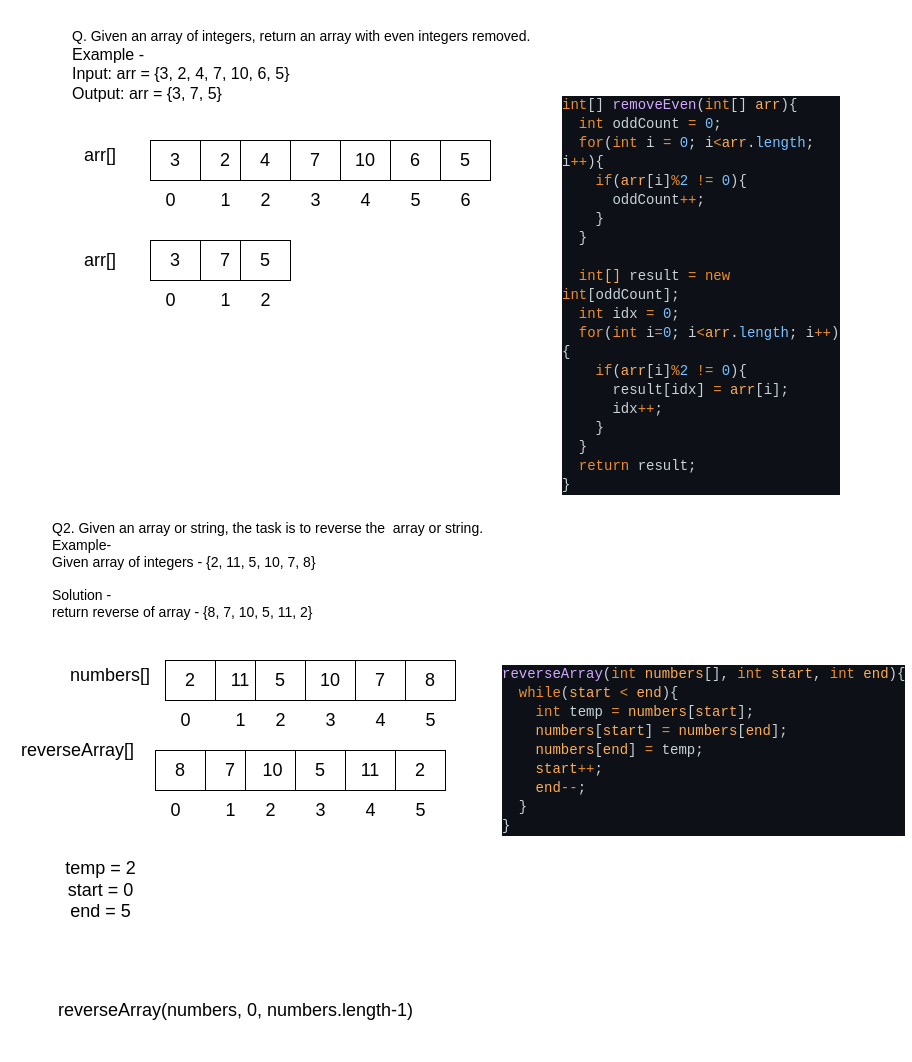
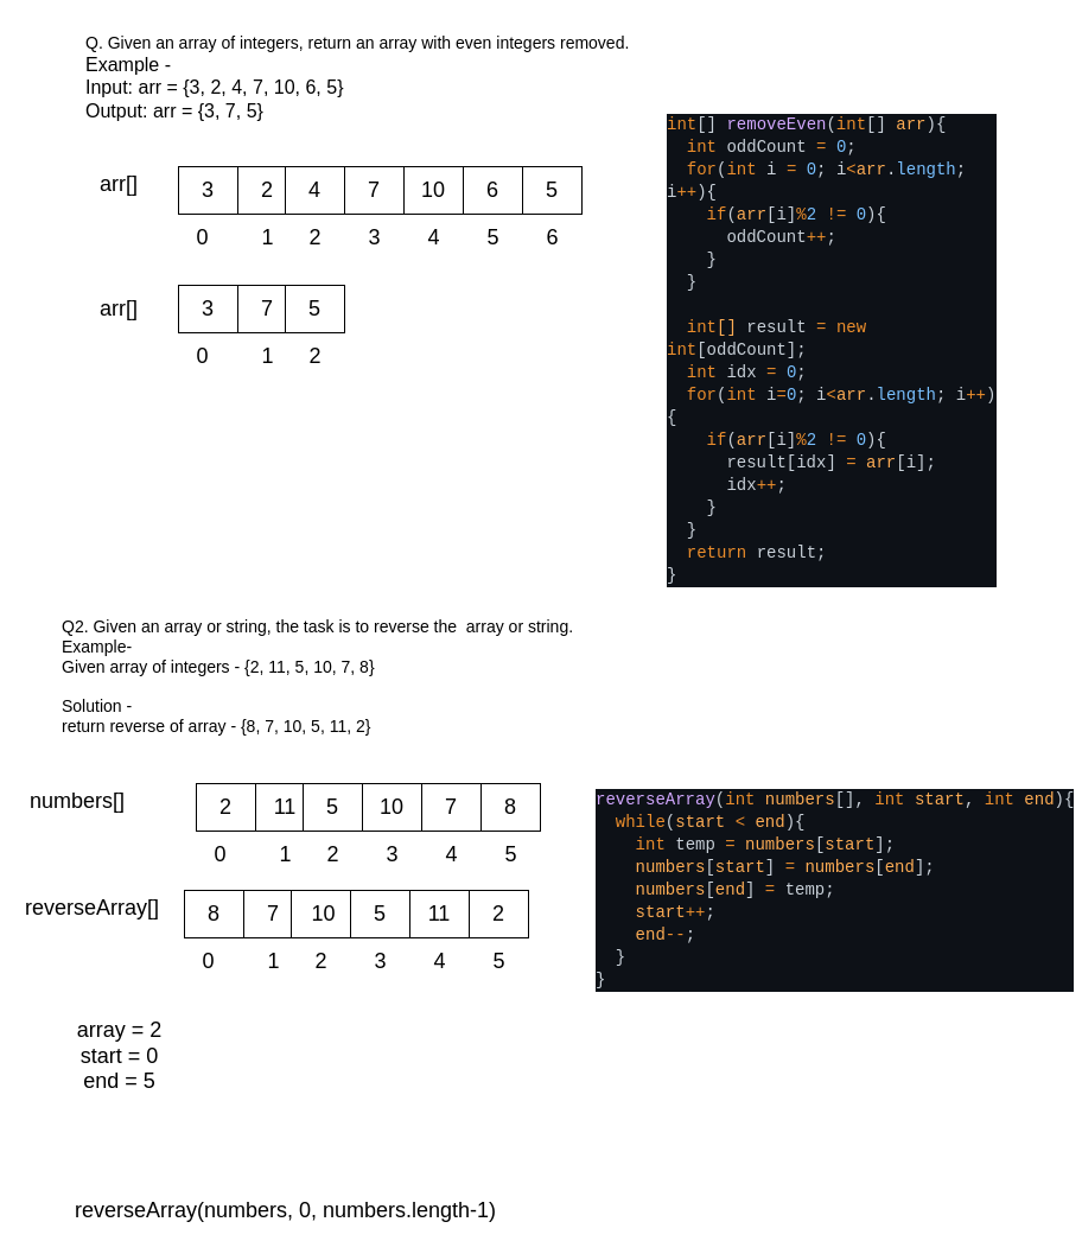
  <mxCell id="0" />
  <mxCell id="1" parent="0" />
  <mxCell id="2" value="&lt;div style=&quot;&quot;&gt;&lt;span style=&quot;background-color: initial;&quot;&gt;&lt;font style=&quot;font-size: 14px;&quot;&gt;Q. Given an array of integers, return an array with even integers removed.&lt;/font&gt;&lt;/span&gt;&lt;/div&gt;&lt;div style=&quot;&quot;&gt;&lt;span style=&quot;background-color: initial;&quot;&gt;&lt;font size=&quot;3&quot;&gt;Example -&amp;nbsp;&lt;/font&gt;&lt;/span&gt;&lt;/div&gt;&lt;div style=&quot;&quot;&gt;&lt;span style=&quot;background-color: initial;&quot;&gt;&lt;font size=&quot;3&quot;&gt;Input: arr = {3, 2, 4, 7, 10, 6, 5}&lt;/font&gt;&lt;/span&gt;&lt;/div&gt;&lt;div style=&quot;&quot;&gt;&lt;span style=&quot;background-color: initial;&quot;&gt;&lt;font size=&quot;3&quot;&gt;Output: arr = {3, 7, 5}&lt;/font&gt;&lt;/span&gt;&lt;/div&gt;" style="text;html=1;strokeColor=none;fillColor=none;align=left;verticalAlign=middle;whiteSpace=wrap;rounded=0;" parent="1" vertex="1"><mxGeometry x="70" y="20" width="750" height="90" as="geometry" /></mxCell>
  <mxCell id="3" value="&lt;div style=&quot;color: rgb(201, 209, 217); background-color: rgb(13, 17, 23); font-family: Consolas, &amp;quot;Courier New&amp;quot;, monospace; font-size: 14px; line-height: 19px;&quot;&gt;&lt;div&gt;&lt;span style=&quot;color: #ec8e2c;&quot;&gt;int&lt;/span&gt;[] &lt;span style=&quot;color: #d2a8ff;&quot;&gt;removeEven&lt;/span&gt;(&lt;span style=&quot;color: #ec8e2c;&quot;&gt;int&lt;/span&gt;[] &lt;span style=&quot;color: #fdac54;&quot;&gt;arr&lt;/span&gt;){&lt;/div&gt;&lt;div&gt;&amp;nbsp; &lt;span style=&quot;color: #ec8e2c;&quot;&gt;int&lt;/span&gt;&lt;span style=&quot;color: #fdac54;&quot;&gt; &lt;/span&gt;oddCount&lt;span style=&quot;color: #fdac54;&quot;&gt; &lt;/span&gt;&lt;span style=&quot;color: #ec8e2c;&quot;&gt;=&lt;/span&gt; &lt;span style=&quot;color: #79c0ff;&quot;&gt;0&lt;/span&gt;;&lt;/div&gt;&lt;div&gt;&amp;nbsp; &lt;span style=&quot;color: #ec8e2c;&quot;&gt;for&lt;/span&gt;(&lt;span style=&quot;color: #ec8e2c;&quot;&gt;int&lt;/span&gt;&lt;span style=&quot;color: #fdac54;&quot;&gt; &lt;/span&gt;i&lt;span style=&quot;color: #fdac54;&quot;&gt; &lt;/span&gt;&lt;span style=&quot;color: #ec8e2c;&quot;&gt;=&lt;/span&gt; &lt;span style=&quot;color: #79c0ff;&quot;&gt;0&lt;/span&gt;; i&lt;span style=&quot;color: #ec8e2c;&quot;&gt;&amp;lt;&lt;/span&gt;&lt;span style=&quot;color: #fdac54;&quot;&gt;arr&lt;/span&gt;.&lt;span style=&quot;color: #79c0ff;&quot;&gt;length&lt;/span&gt;; i&lt;span style=&quot;color: #ec8e2c;&quot;&gt;++&lt;/span&gt;){&lt;/div&gt;&lt;div&gt;&amp;nbsp; &amp;nbsp; &lt;span style=&quot;color: #ec8e2c;&quot;&gt;if&lt;/span&gt;(&lt;span style=&quot;color: #fdac54;&quot;&gt;arr&lt;/span&gt;[i]&lt;span style=&quot;color: #ec8e2c;&quot;&gt;%&lt;/span&gt;&lt;span style=&quot;color: #79c0ff;&quot;&gt;2&lt;/span&gt; &lt;span style=&quot;color: #ec8e2c;&quot;&gt;!=&lt;/span&gt; &lt;span style=&quot;color: #79c0ff;&quot;&gt;0&lt;/span&gt;){&lt;/div&gt;&lt;div&gt;&amp;nbsp; &amp;nbsp; &amp;nbsp; oddCount&lt;span style=&quot;color: #ec8e2c;&quot;&gt;++&lt;/span&gt;;&lt;/div&gt;&lt;div&gt;&amp;nbsp; &amp;nbsp; }&lt;/div&gt;&lt;div&gt;&amp;nbsp; }&lt;/div&gt;&lt;br&gt;&lt;div&gt;&amp;nbsp; &lt;span style=&quot;color: #ec8e2c;&quot;&gt;int&lt;/span&gt;&lt;span style=&quot;color: #fdac54;&quot;&gt;[] &lt;/span&gt;result&lt;span style=&quot;color: #fdac54;&quot;&gt; &lt;/span&gt;&lt;span style=&quot;color: #ec8e2c;&quot;&gt;=&lt;/span&gt; &lt;span style=&quot;color: #ec8e2c;&quot;&gt;new&lt;/span&gt; &lt;span style=&quot;color: #ec8e2c;&quot;&gt;int&lt;/span&gt;[oddCount];&lt;/div&gt;&lt;div&gt;&amp;nbsp; &lt;span style=&quot;color: #ec8e2c;&quot;&gt;int&lt;/span&gt;&lt;span style=&quot;color: #fdac54;&quot;&gt; &lt;/span&gt;idx&lt;span style=&quot;color: #fdac54;&quot;&gt; &lt;/span&gt;&lt;span style=&quot;color: #ec8e2c;&quot;&gt;=&lt;/span&gt; &lt;span style=&quot;color: #79c0ff;&quot;&gt;0&lt;/span&gt;;&lt;/div&gt;&lt;div&gt;&amp;nbsp; &lt;span style=&quot;color: #ec8e2c;&quot;&gt;for&lt;/span&gt;(&lt;span style=&quot;color: #ec8e2c;&quot;&gt;int&lt;/span&gt;&lt;span style=&quot;color: #fdac54;&quot;&gt; &lt;/span&gt;i&lt;span style=&quot;color: #ec8e2c;&quot;&gt;=&lt;/span&gt;&lt;span style=&quot;color: #79c0ff;&quot;&gt;0&lt;/span&gt;; i&lt;span style=&quot;color: #ec8e2c;&quot;&gt;&amp;lt;&lt;/span&gt;&lt;span style=&quot;color: #fdac54;&quot;&gt;arr&lt;/span&gt;.&lt;span style=&quot;color: #79c0ff;&quot;&gt;length&lt;/span&gt;; i&lt;span style=&quot;color: #ec8e2c;&quot;&gt;++&lt;/span&gt;){&lt;/div&gt;&lt;div&gt;&amp;nbsp; &amp;nbsp; &lt;span style=&quot;color: #ec8e2c;&quot;&gt;if&lt;/span&gt;(&lt;span style=&quot;color: #fdac54;&quot;&gt;arr&lt;/span&gt;[i]&lt;span style=&quot;color: #ec8e2c;&quot;&gt;%&lt;/span&gt;&lt;span style=&quot;color: #79c0ff;&quot;&gt;2&lt;/span&gt; &lt;span style=&quot;color: #ec8e2c;&quot;&gt;!=&lt;/span&gt; &lt;span style=&quot;color: #79c0ff;&quot;&gt;0&lt;/span&gt;){&lt;/div&gt;&lt;div&gt;&amp;nbsp; &amp;nbsp; &amp;nbsp; result[idx] &lt;span style=&quot;color: #ec8e2c;&quot;&gt;=&lt;/span&gt; &lt;span style=&quot;color: #fdac54;&quot;&gt;arr&lt;/span&gt;[i];&lt;/div&gt;&lt;div&gt;&amp;nbsp; &amp;nbsp; &amp;nbsp; idx&lt;span style=&quot;color: #ec8e2c;&quot;&gt;++&lt;/span&gt;;&lt;/div&gt;&lt;div&gt;&amp;nbsp; &amp;nbsp; }&lt;/div&gt;&lt;div&gt;&amp;nbsp; }&lt;/div&gt;&lt;div&gt;&amp;nbsp; &lt;span style=&quot;color: #ec8e2c;&quot;&gt;return&lt;/span&gt; result;&lt;/div&gt;&lt;div&gt;}&lt;/div&gt;&lt;/div&gt;" style="text;html=1;strokeColor=none;fillColor=none;align=left;verticalAlign=middle;whiteSpace=wrap;rounded=0;" vertex="1" parent="1"><mxGeometry x="560" y="120" width="280" height="350" as="geometry" /></mxCell>
  <mxCell id="4" value="&lt;font style=&quot;font-size: 18px;&quot;&gt;arr[]&lt;/font&gt;" style="text;html=1;strokeColor=none;fillColor=none;align=center;verticalAlign=middle;whiteSpace=wrap;rounded=0;" vertex="1" parent="1"><mxGeometry x="70" y="140" width="60" height="30" as="geometry" /></mxCell>
  <mxCell id="5" value="3" style="rounded=0;whiteSpace=wrap;html=1;fontSize=18;" vertex="1" parent="1"><mxGeometry x="150" y="140" width="50" height="40" as="geometry" /></mxCell>
  <mxCell id="6" value="2" style="rounded=0;whiteSpace=wrap;html=1;fontSize=18;" vertex="1" parent="1"><mxGeometry x="200" y="140" width="50" height="40" as="geometry" /></mxCell>
  <mxCell id="7" value="4" style="rounded=0;whiteSpace=wrap;html=1;fontSize=18;" vertex="1" parent="1"><mxGeometry x="240" y="140" width="50" height="40" as="geometry" /></mxCell>
  <mxCell id="8" value="7" style="rounded=0;whiteSpace=wrap;html=1;fontSize=18;" vertex="1" parent="1"><mxGeometry x="290" y="140" width="50" height="40" as="geometry" /></mxCell>
  <mxCell id="9" value="10" style="rounded=0;whiteSpace=wrap;html=1;fontSize=18;" vertex="1" parent="1"><mxGeometry x="340" y="140" width="50" height="40" as="geometry" /></mxCell>
  <mxCell id="10" value="6" style="rounded=0;whiteSpace=wrap;html=1;fontSize=18;" vertex="1" parent="1"><mxGeometry x="390" y="140" width="50" height="40" as="geometry" /></mxCell>
  <mxCell id="11" value="5" style="rounded=0;whiteSpace=wrap;html=1;fontSize=18;" vertex="1" parent="1"><mxGeometry x="440" y="140" width="50" height="40" as="geometry" /></mxCell>
  <mxCell id="12" value="0" style="text;html=1;align=center;verticalAlign=middle;resizable=0;points=[];autosize=1;strokeColor=none;fillColor=none;fontSize=18;" vertex="1" parent="1"><mxGeometry x="155" y="180" width="30" height="40" as="geometry" /></mxCell>
  <mxCell id="13" value="1" style="text;html=1;align=center;verticalAlign=middle;resizable=0;points=[];autosize=1;strokeColor=none;fillColor=none;fontSize=18;" vertex="1" parent="1"><mxGeometry x="210" y="180" width="30" height="40" as="geometry" /></mxCell>
  <mxCell id="14" value="2" style="text;html=1;align=center;verticalAlign=middle;resizable=0;points=[];autosize=1;strokeColor=none;fillColor=none;fontSize=18;" vertex="1" parent="1"><mxGeometry x="250" y="180" width="30" height="40" as="geometry" /></mxCell>
  <mxCell id="15" value="3" style="text;html=1;align=center;verticalAlign=middle;resizable=0;points=[];autosize=1;strokeColor=none;fillColor=none;fontSize=18;" vertex="1" parent="1"><mxGeometry x="300" y="180" width="30" height="40" as="geometry" /></mxCell>
  <mxCell id="16" value="4" style="text;html=1;align=center;verticalAlign=middle;resizable=0;points=[];autosize=1;strokeColor=none;fillColor=none;fontSize=18;" vertex="1" parent="1"><mxGeometry x="350" y="180" width="30" height="40" as="geometry" /></mxCell>
  <mxCell id="17" value="5" style="text;html=1;align=center;verticalAlign=middle;resizable=0;points=[];autosize=1;strokeColor=none;fillColor=none;fontSize=18;" vertex="1" parent="1"><mxGeometry x="400" y="180" width="30" height="40" as="geometry" /></mxCell>
  <mxCell id="18" value="6" style="text;html=1;align=center;verticalAlign=middle;resizable=0;points=[];autosize=1;strokeColor=none;fillColor=none;fontSize=18;" vertex="1" parent="1"><mxGeometry x="450" y="180" width="30" height="40" as="geometry" /></mxCell>
  <mxCell id="19" value="3" style="rounded=0;whiteSpace=wrap;html=1;fontSize=18;" vertex="1" parent="1"><mxGeometry x="150" y="240" width="50" height="40" as="geometry" /></mxCell>
  <mxCell id="20" value="7" style="rounded=0;whiteSpace=wrap;html=1;fontSize=18;" vertex="1" parent="1"><mxGeometry x="200" y="240" width="50" height="40" as="geometry" /></mxCell>
  <mxCell id="21" value="5" style="rounded=0;whiteSpace=wrap;html=1;fontSize=18;" vertex="1" parent="1"><mxGeometry x="240" y="240" width="50" height="40" as="geometry" /></mxCell>
  <mxCell id="22" value="0" style="text;html=1;align=center;verticalAlign=middle;resizable=0;points=[];autosize=1;strokeColor=none;fillColor=none;fontSize=18;" vertex="1" parent="1"><mxGeometry x="155" y="280" width="30" height="40" as="geometry" /></mxCell>
  <mxCell id="23" value="1" style="text;html=1;align=center;verticalAlign=middle;resizable=0;points=[];autosize=1;strokeColor=none;fillColor=none;fontSize=18;" vertex="1" parent="1"><mxGeometry x="210" y="280" width="30" height="40" as="geometry" /></mxCell>
  <mxCell id="24" value="2" style="text;html=1;align=center;verticalAlign=middle;resizable=0;points=[];autosize=1;strokeColor=none;fillColor=none;fontSize=18;" vertex="1" parent="1"><mxGeometry x="250" y="280" width="30" height="40" as="geometry" /></mxCell>
  <mxCell id="25" value="&lt;font style=&quot;font-size: 18px;&quot;&gt;arr[]&lt;/font&gt;" style="text;html=1;strokeColor=none;fillColor=none;align=center;verticalAlign=middle;whiteSpace=wrap;rounded=0;" vertex="1" parent="1"><mxGeometry x="70" y="245" width="60" height="30" as="geometry" /></mxCell>
  <mxCell id="26" value="&lt;div style=&quot;&quot;&gt;&lt;span style=&quot;font-size: 14px;&quot;&gt;Q2. Given an array or string, the task is to reverse the&amp;nbsp; array or string.&lt;/span&gt;&lt;/div&gt;&lt;div style=&quot;&quot;&gt;&lt;span style=&quot;font-size: 14px;&quot;&gt;Example-&lt;/span&gt;&lt;/div&gt;&lt;div style=&quot;&quot;&gt;&lt;span style=&quot;font-size: 14px;&quot;&gt;Given array of integers - {2, 11, 5, 10, 7, 8}&lt;/span&gt;&lt;/div&gt;&lt;div style=&quot;&quot;&gt;&lt;span style=&quot;font-size: 14px;&quot;&gt;&lt;br&gt;&lt;/span&gt;&lt;/div&gt;&lt;div style=&quot;&quot;&gt;&lt;span style=&quot;font-size: 14px;&quot;&gt;Solution -&lt;/span&gt;&lt;/div&gt;&lt;div style=&quot;&quot;&gt;&lt;span style=&quot;font-size: 14px;&quot;&gt;return reverse of array - {8, 7, 10, 5, 11, 2}&lt;/span&gt;&lt;/div&gt;" style="text;html=1;strokeColor=none;fillColor=none;align=left;verticalAlign=middle;whiteSpace=wrap;rounded=0;" vertex="1" parent="1"><mxGeometry x="50" y="510" width="750" height="120" as="geometry" /></mxCell>
  <mxCell id="27" value="&lt;div style=&quot;color: rgb(201, 209, 217); background-color: rgb(13, 17, 23); font-family: Consolas, &amp;quot;Courier New&amp;quot;, monospace; font-size: 14px; line-height: 19px;&quot;&gt;&lt;div&gt;&lt;span style=&quot;color: #d2a8ff;&quot;&gt;reverseArray&lt;/span&gt;(&lt;span style=&quot;color: #ec8e2c;&quot;&gt;int&lt;/span&gt; &lt;span style=&quot;color: #fdac54;&quot;&gt;numbers&lt;/span&gt;[], &lt;span style=&quot;color: #ec8e2c;&quot;&gt;int&lt;/span&gt; &lt;span style=&quot;color: #fdac54;&quot;&gt;start&lt;/span&gt;, &lt;span style=&quot;color: #ec8e2c;&quot;&gt;int&lt;/span&gt; &lt;span style=&quot;color: #fdac54;&quot;&gt;end&lt;/span&gt;){&lt;/div&gt;&lt;div&gt;&amp;nbsp; &lt;span style=&quot;color: #ec8e2c;&quot;&gt;while&lt;/span&gt;(&lt;span style=&quot;color: #fdac54;&quot;&gt;start&lt;/span&gt; &lt;span style=&quot;color: #ec8e2c;&quot;&gt;&amp;lt;&lt;/span&gt; &lt;span style=&quot;color: #fdac54;&quot;&gt;end&lt;/span&gt;){&lt;/div&gt;&lt;div&gt;&amp;nbsp; &amp;nbsp; &lt;span style=&quot;color: #ec8e2c;&quot;&gt;int&lt;/span&gt;&lt;span style=&quot;color: #fdac54;&quot;&gt; &lt;/span&gt;temp&lt;span style=&quot;color: #fdac54;&quot;&gt; &lt;/span&gt;&lt;span style=&quot;color: #ec8e2c;&quot;&gt;=&lt;/span&gt; &lt;span style=&quot;color: #fdac54;&quot;&gt;numbers&lt;/span&gt;[&lt;span style=&quot;color: #fdac54;&quot;&gt;start&lt;/span&gt;];&lt;/div&gt;&lt;div&gt;&amp;nbsp; &amp;nbsp; &lt;span style=&quot;color: #fdac54;&quot;&gt;numbers&lt;/span&gt;[&lt;span style=&quot;color: #fdac54;&quot;&gt;start&lt;/span&gt;] &lt;span style=&quot;color: #ec8e2c;&quot;&gt;=&lt;/span&gt; &lt;span style=&quot;color: #fdac54;&quot;&gt;numbers&lt;/span&gt;[&lt;span style=&quot;color: #fdac54;&quot;&gt;end&lt;/span&gt;];&lt;/div&gt;&lt;div&gt;&amp;nbsp; &amp;nbsp; &lt;span style=&quot;color: #fdac54;&quot;&gt;numbers&lt;/span&gt;[&lt;span style=&quot;color: #fdac54;&quot;&gt;end&lt;/span&gt;] &lt;span style=&quot;color: #ec8e2c;&quot;&gt;=&lt;/span&gt; temp;&lt;/div&gt;&lt;div&gt;&amp;nbsp; &amp;nbsp; &lt;span style=&quot;color: #fdac54;&quot;&gt;start&lt;/span&gt;&lt;span style=&quot;color: #ec8e2c;&quot;&gt;++&lt;/span&gt;;&lt;/div&gt;&lt;div&gt;&amp;nbsp; &amp;nbsp; &lt;span style=&quot;color: #fdac54;&quot;&gt;end&lt;/span&gt;&lt;span style=&quot;color: #ec8e2c;&quot;&gt;--&lt;/span&gt;;&lt;/div&gt;&lt;div&gt;&amp;nbsp; }&lt;/div&gt;&lt;div&gt;}&lt;/div&gt;&lt;/div&gt;" style="text;html=1;align=left;verticalAlign=middle;resizable=0;points=[];autosize=1;strokeColor=none;fillColor=none;fontSize=18;" vertex="1" parent="1"><mxGeometry x="500" y="660" width="390" height="180" as="geometry" /></mxCell>
- <mxCell id="28" value="&lt;font style=&quot;font-size: 18px;&quot;&gt;numbers[]&lt;/font&gt;" style="text;html=1;strokeColor=none;fillColor=none;align=center;verticalAlign=middle;whiteSpace=wrap;rounded=0;" vertex="1" parent="1"><mxGeometry x="75" y="660" width="70" height="30" as="geometry" /></mxCell>
+ <mxCell id="28" value="&lt;font style=&quot;font-size: 18px;&quot;&gt;numbers[]&lt;/font&gt;" style="text;html=1;strokeColor=none;fillColor=none;align=center;verticalAlign=middle;whiteSpace=wrap;rounded=0;" vertex="1" parent="1"><mxGeometry x="30" y="660" width="70" height="30" as="geometry" /></mxCell>
  <mxCell id="29" value="2" style="rounded=0;whiteSpace=wrap;html=1;fontSize=18;" vertex="1" parent="1"><mxGeometry x="165" y="660" width="50" height="40" as="geometry" /></mxCell>
  <mxCell id="30" value="11" style="rounded=0;whiteSpace=wrap;html=1;fontSize=18;" vertex="1" parent="1"><mxGeometry x="215" y="660" width="50" height="40" as="geometry" /></mxCell>
  <mxCell id="31" value="5" style="rounded=0;whiteSpace=wrap;html=1;fontSize=18;" vertex="1" parent="1"><mxGeometry x="255" y="660" width="50" height="40" as="geometry" /></mxCell>
  <mxCell id="32" value="10" style="rounded=0;whiteSpace=wrap;html=1;fontSize=18;" vertex="1" parent="1"><mxGeometry x="305" y="660" width="50" height="40" as="geometry" /></mxCell>
  <mxCell id="33" value="7" style="rounded=0;whiteSpace=wrap;html=1;fontSize=18;" vertex="1" parent="1"><mxGeometry x="355" y="660" width="50" height="40" as="geometry" /></mxCell>
  <mxCell id="34" value="8" style="rounded=0;whiteSpace=wrap;html=1;fontSize=18;" vertex="1" parent="1"><mxGeometry x="405" y="660" width="50" height="40" as="geometry" /></mxCell>
  <mxCell id="35" value="0" style="text;html=1;align=center;verticalAlign=middle;resizable=0;points=[];autosize=1;strokeColor=none;fillColor=none;fontSize=18;" vertex="1" parent="1"><mxGeometry x="170" y="700" width="30" height="40" as="geometry" /></mxCell>
  <mxCell id="36" value="1" style="text;html=1;align=center;verticalAlign=middle;resizable=0;points=[];autosize=1;strokeColor=none;fillColor=none;fontSize=18;" vertex="1" parent="1"><mxGeometry x="225" y="700" width="30" height="40" as="geometry" /></mxCell>
  <mxCell id="37" value="2" style="text;html=1;align=center;verticalAlign=middle;resizable=0;points=[];autosize=1;strokeColor=none;fillColor=none;fontSize=18;" vertex="1" parent="1"><mxGeometry x="265" y="700" width="30" height="40" as="geometry" /></mxCell>
  <mxCell id="38" value="3" style="text;html=1;align=center;verticalAlign=middle;resizable=0;points=[];autosize=1;strokeColor=none;fillColor=none;fontSize=18;" vertex="1" parent="1"><mxGeometry x="315" y="700" width="30" height="40" as="geometry" /></mxCell>
  <mxCell id="39" value="4" style="text;html=1;align=center;verticalAlign=middle;resizable=0;points=[];autosize=1;strokeColor=none;fillColor=none;fontSize=18;" vertex="1" parent="1"><mxGeometry x="365" y="700" width="30" height="40" as="geometry" /></mxCell>
  <mxCell id="40" value="5" style="text;html=1;align=center;verticalAlign=middle;resizable=0;points=[];autosize=1;strokeColor=none;fillColor=none;fontSize=18;" vertex="1" parent="1"><mxGeometry x="415" y="700" width="30" height="40" as="geometry" /></mxCell>
- <mxCell id="41" value="&lt;font style=&quot;font-size: 18px;&quot;&gt;reverseArray[]&lt;/font&gt;" style="text;html=1;strokeColor=none;fillColor=none;align=center;verticalAlign=middle;whiteSpace=wrap;rounded=0;" vertex="1" parent="1"><mxGeometry x="20" y="735" width="115" height="30" as="geometry" /></mxCell>
+ <mxCell id="41" value="&lt;font style=&quot;font-size: 18px;&quot;&gt;reverseArray[]&lt;/font&gt;" style="text;html=1;strokeColor=none;fillColor=none;align=center;verticalAlign=middle;whiteSpace=wrap;rounded=0;" vertex="1" parent="1"><mxGeometry x="20" y="750" width="115" height="30" as="geometry" /></mxCell>
  <mxCell id="42" value="8" style="rounded=0;whiteSpace=wrap;html=1;fontSize=18;" vertex="1" parent="1"><mxGeometry x="155" y="750" width="50" height="40" as="geometry" /></mxCell>
  <mxCell id="43" value="7" style="rounded=0;whiteSpace=wrap;html=1;fontSize=18;" vertex="1" parent="1"><mxGeometry x="205" y="750" width="50" height="40" as="geometry" /></mxCell>
  <mxCell id="44" value="10" style="rounded=0;whiteSpace=wrap;html=1;fontSize=18;" vertex="1" parent="1"><mxGeometry x="245" y="750" width="55" height="40" as="geometry" /></mxCell>
  <mxCell id="45" value="5" style="rounded=0;whiteSpace=wrap;html=1;fontSize=18;" vertex="1" parent="1"><mxGeometry x="295" y="750" width="50" height="40" as="geometry" /></mxCell>
  <mxCell id="46" value="11" style="rounded=0;whiteSpace=wrap;html=1;fontSize=18;" vertex="1" parent="1"><mxGeometry x="345" y="750" width="50" height="40" as="geometry" /></mxCell>
  <mxCell id="47" value="2" style="rounded=0;whiteSpace=wrap;html=1;fontSize=18;" vertex="1" parent="1"><mxGeometry x="395" y="750" width="50" height="40" as="geometry" /></mxCell>
  <mxCell id="48" value="0" style="text;html=1;align=center;verticalAlign=middle;resizable=0;points=[];autosize=1;strokeColor=none;fillColor=none;fontSize=18;" vertex="1" parent="1"><mxGeometry x="160" y="790" width="30" height="40" as="geometry" /></mxCell>
  <mxCell id="49" value="1" style="text;html=1;align=center;verticalAlign=middle;resizable=0;points=[];autosize=1;strokeColor=none;fillColor=none;fontSize=18;" vertex="1" parent="1"><mxGeometry x="215" y="790" width="30" height="40" as="geometry" /></mxCell>
  <mxCell id="50" value="2" style="text;html=1;align=center;verticalAlign=middle;resizable=0;points=[];autosize=1;strokeColor=none;fillColor=none;fontSize=18;" vertex="1" parent="1"><mxGeometry x="255" y="790" width="30" height="40" as="geometry" /></mxCell>
  <mxCell id="51" value="3" style="text;html=1;align=center;verticalAlign=middle;resizable=0;points=[];autosize=1;strokeColor=none;fillColor=none;fontSize=18;" vertex="1" parent="1"><mxGeometry x="305" y="790" width="30" height="40" as="geometry" /></mxCell>
  <mxCell id="52" value="4" style="text;html=1;align=center;verticalAlign=middle;resizable=0;points=[];autosize=1;strokeColor=none;fillColor=none;fontSize=18;" vertex="1" parent="1"><mxGeometry x="355" y="790" width="30" height="40" as="geometry" /></mxCell>
  <mxCell id="53" value="5" style="text;html=1;align=center;verticalAlign=middle;resizable=0;points=[];autosize=1;strokeColor=none;fillColor=none;fontSize=18;" vertex="1" parent="1"><mxGeometry x="405" y="790" width="30" height="40" as="geometry" /></mxCell>
- <mxCell id="54" value="reverseArray(numbers, 0, numbers.length-1)" style="text;html=1;align=center;verticalAlign=middle;resizable=0;points=[];autosize=1;strokeColor=none;fillColor=none;fontSize=18;" vertex="1" parent="1"><mxGeometry x="45" y="990" width="380" height="40" as="geometry" /></mxCell>
- <mxCell id="55" value="temp = 2&lt;br&gt;start = 0&lt;br&gt;end = 5" style="text;html=1;align=center;verticalAlign=middle;resizable=0;points=[];autosize=1;strokeColor=none;fillColor=none;fontSize=18;" vertex="1" parent="1"><mxGeometry x="55" y="850" width="90" height="80" as="geometry" /></mxCell>
+ <mxCell id="54" value="reverseArray(numbers, 0, numbers.length-1)" style="text;html=1;align=center;verticalAlign=middle;resizable=0;points=[];autosize=1;strokeColor=none;fillColor=none;fontSize=18;" vertex="1" parent="1"><mxGeometry x="50" y="1000" width="380" height="40" as="geometry" /></mxCell>
+ <mxCell id="55" value="array = 2&lt;br&gt;start = 0&lt;br&gt;end = 5" style="text;html=1;align=center;verticalAlign=middle;resizable=0;points=[];autosize=1;strokeColor=none;fillColor=none;fontSize=18;" vertex="1" parent="1"><mxGeometry x="55" y="850" width="90" height="80" as="geometry" /></mxCell>
